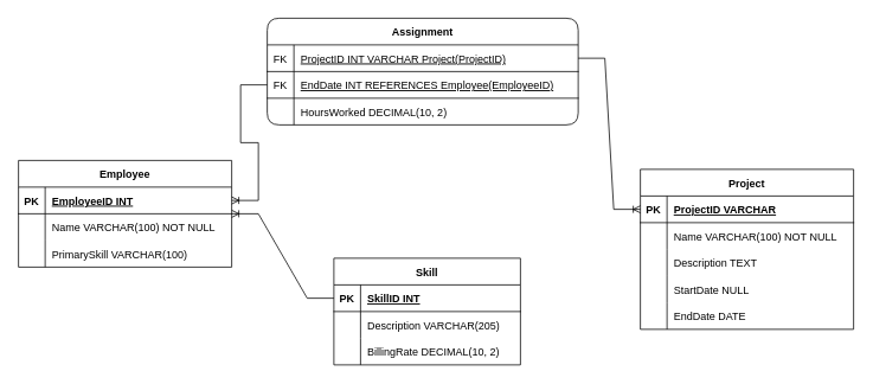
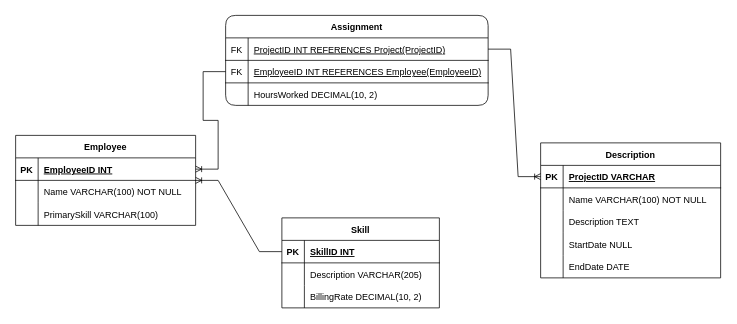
  <mxCell id="0" />
  <mxCell id="1" parent="0" />
  <mxCell id="2" value="Employee" style="shape=table;startSize=30;container=1;collapsible=1;childLayout=tableLayout;fixedRows=1;rowLines=0;fontStyle=1;align=center;resizeLast=1;" vertex="1" parent="1"><mxGeometry x="20" y="180" width="240" height="120" as="geometry" /></mxCell>
  <mxCell id="3" value="" style="shape=tableRow;horizontal=0;startSize=0;swimlaneHead=0;swimlaneBody=0;fillColor=none;collapsible=0;dropTarget=0;points=[[0,0.5],[1,0.5]];portConstraint=eastwest;strokeColor=inherit;top=0;left=0;right=0;bottom=1;" vertex="1" parent="2"><mxGeometry y="30" width="240" height="30" as="geometry" /></mxCell>
  <mxCell id="4" value="PK" style="shape=partialRectangle;overflow=hidden;connectable=0;fillColor=none;strokeColor=inherit;top=0;left=0;bottom=0;right=0;fontStyle=1;" vertex="1" parent="3"><mxGeometry width="30" height="30" as="geometry"><mxRectangle width="30" height="30" as="alternateBounds" /></mxGeometry></mxCell>
  <mxCell id="5" value="EmployeeID INT " style="shape=partialRectangle;overflow=hidden;connectable=0;fillColor=none;align=left;strokeColor=inherit;top=0;left=0;bottom=0;right=0;spacingLeft=6;fontStyle=5;" vertex="1" parent="3"><mxGeometry x="30" width="210" height="30" as="geometry"><mxRectangle width="210" height="30" as="alternateBounds" /></mxGeometry></mxCell>
  <mxCell id="6" value="" style="shape=tableRow;horizontal=0;startSize=0;swimlaneHead=0;swimlaneBody=0;fillColor=none;collapsible=0;dropTarget=0;points=[[0,0.5],[1,0.5]];portConstraint=eastwest;strokeColor=inherit;top=0;left=0;right=0;bottom=0;" vertex="1" parent="2"><mxGeometry y="60" width="240" height="30" as="geometry" /></mxCell>
  <mxCell id="7" value="" style="shape=partialRectangle;overflow=hidden;connectable=0;fillColor=none;strokeColor=inherit;top=0;left=0;bottom=0;right=0;" vertex="1" parent="6"><mxGeometry width="30" height="30" as="geometry"><mxRectangle width="30" height="30" as="alternateBounds" /></mxGeometry></mxCell>
  <mxCell id="8" value="Name VARCHAR(100) NOT NULL" style="shape=partialRectangle;overflow=hidden;connectable=0;fillColor=none;align=left;strokeColor=inherit;top=0;left=0;bottom=0;right=0;spacingLeft=6;" vertex="1" parent="6"><mxGeometry x="30" width="210" height="30" as="geometry"><mxRectangle width="210" height="30" as="alternateBounds" /></mxGeometry></mxCell>
  <mxCell id="9" value="" style="shape=tableRow;horizontal=0;startSize=0;swimlaneHead=0;swimlaneBody=0;fillColor=none;collapsible=0;dropTarget=0;points=[[0,0.5],[1,0.5]];portConstraint=eastwest;strokeColor=inherit;top=0;left=0;right=0;bottom=0;" vertex="1" parent="2"><mxGeometry y="90" width="240" height="30" as="geometry" /></mxCell>
  <mxCell id="10" value="" style="shape=partialRectangle;overflow=hidden;connectable=0;fillColor=none;strokeColor=inherit;top=0;left=0;bottom=0;right=0;" vertex="1" parent="9"><mxGeometry width="30" height="30" as="geometry"><mxRectangle width="30" height="30" as="alternateBounds" /></mxGeometry></mxCell>
  <mxCell id="11" value="PrimarySkill VARCHAR(100)" style="shape=partialRectangle;overflow=hidden;connectable=0;fillColor=none;align=left;strokeColor=inherit;top=0;left=0;bottom=0;right=0;spacingLeft=6;" vertex="1" parent="9"><mxGeometry x="30" width="210" height="30" as="geometry"><mxRectangle width="210" height="30" as="alternateBounds" /></mxGeometry></mxCell>
  <mxCell id="12" value="Skill" style="shape=table;startSize=30;container=1;collapsible=1;childLayout=tableLayout;fixedRows=1;rowLines=0;fontStyle=1;align=center;resizeLast=1;" vertex="1" parent="1"><mxGeometry x="375" y="290" width="210" height="120" as="geometry" /></mxCell>
  <mxCell id="13" value="" style="shape=tableRow;horizontal=0;startSize=0;swimlaneHead=0;swimlaneBody=0;fillColor=none;collapsible=0;dropTarget=0;points=[[0,0.5],[1,0.5]];portConstraint=eastwest;strokeColor=inherit;top=0;left=0;right=0;bottom=1;" vertex="1" parent="12"><mxGeometry y="30" width="210" height="30" as="geometry" /></mxCell>
  <mxCell id="14" value="PK" style="shape=partialRectangle;overflow=hidden;connectable=0;fillColor=none;strokeColor=inherit;top=0;left=0;bottom=0;right=0;fontStyle=1;" vertex="1" parent="13"><mxGeometry width="30" height="30" as="geometry"><mxRectangle width="30" height="30" as="alternateBounds" /></mxGeometry></mxCell>
  <mxCell id="15" value="SkillID INT " style="shape=partialRectangle;overflow=hidden;connectable=0;fillColor=none;align=left;strokeColor=inherit;top=0;left=0;bottom=0;right=0;spacingLeft=6;fontStyle=5;" vertex="1" parent="13"><mxGeometry x="30" width="180" height="30" as="geometry"><mxRectangle width="180" height="30" as="alternateBounds" /></mxGeometry></mxCell>
  <mxCell id="16" value="" style="shape=tableRow;horizontal=0;startSize=0;swimlaneHead=0;swimlaneBody=0;fillColor=none;collapsible=0;dropTarget=0;points=[[0,0.5],[1,0.5]];portConstraint=eastwest;strokeColor=inherit;top=0;left=0;right=0;bottom=0;" vertex="1" parent="12"><mxGeometry y="60" width="210" height="30" as="geometry" /></mxCell>
  <mxCell id="17" value="" style="shape=partialRectangle;overflow=hidden;connectable=0;fillColor=none;strokeColor=inherit;top=0;left=0;bottom=0;right=0;" vertex="1" parent="16"><mxGeometry width="30" height="30" as="geometry"><mxRectangle width="30" height="30" as="alternateBounds" /></mxGeometry></mxCell>
  <mxCell id="18" value="Description VARCHAR(205)" style="shape=partialRectangle;overflow=hidden;connectable=0;fillColor=none;align=left;strokeColor=inherit;top=0;left=0;bottom=0;right=0;spacingLeft=6;" vertex="1" parent="16"><mxGeometry x="30" width="180" height="30" as="geometry"><mxRectangle width="180" height="30" as="alternateBounds" /></mxGeometry></mxCell>
  <mxCell id="19" value="" style="shape=tableRow;horizontal=0;startSize=0;swimlaneHead=0;swimlaneBody=0;fillColor=none;collapsible=0;dropTarget=0;points=[[0,0.5],[1,0.5]];portConstraint=eastwest;strokeColor=inherit;top=0;left=0;right=0;bottom=0;" vertex="1" parent="12"><mxGeometry y="90" width="210" height="30" as="geometry" /></mxCell>
  <mxCell id="20" value="" style="shape=partialRectangle;overflow=hidden;connectable=0;fillColor=none;strokeColor=inherit;top=0;left=0;bottom=0;right=0;" vertex="1" parent="19"><mxGeometry width="30" height="30" as="geometry"><mxRectangle width="30" height="30" as="alternateBounds" /></mxGeometry></mxCell>
  <mxCell id="21" value="BillingRate DECIMAL(10, 2)" style="shape=partialRectangle;overflow=hidden;connectable=0;fillColor=none;align=left;strokeColor=inherit;top=0;left=0;bottom=0;right=0;spacingLeft=6;" vertex="1" parent="19"><mxGeometry x="30" width="180" height="30" as="geometry"><mxRectangle width="180" height="30" as="alternateBounds" /></mxGeometry></mxCell>
- <mxCell id="22" value="Project" style="shape=table;startSize=30;container=1;collapsible=1;childLayout=tableLayout;fixedRows=1;rowLines=0;fontStyle=1;align=center;resizeLast=1;" vertex="1" parent="1"><mxGeometry x="720" y="190" width="240" height="180" as="geometry" /></mxCell>
+ <mxCell id="22" value="Description" style="shape=table;startSize=30;container=1;collapsible=1;childLayout=tableLayout;fixedRows=1;rowLines=0;fontStyle=1;align=center;resizeLast=1;" vertex="1" parent="1"><mxGeometry x="720" y="190" width="240" height="180" as="geometry" /></mxCell>
  <mxCell id="23" value="" style="shape=tableRow;horizontal=0;startSize=0;swimlaneHead=0;swimlaneBody=0;fillColor=none;collapsible=0;dropTarget=0;points=[[0,0.5],[1,0.5]];portConstraint=eastwest;strokeColor=inherit;top=0;left=0;right=0;bottom=1;" vertex="1" parent="22"><mxGeometry y="30" width="240" height="30" as="geometry" /></mxCell>
  <mxCell id="24" value="PK" style="shape=partialRectangle;overflow=hidden;connectable=0;fillColor=none;strokeColor=inherit;top=0;left=0;bottom=0;right=0;fontStyle=1;" vertex="1" parent="23"><mxGeometry width="30" height="30" as="geometry"><mxRectangle width="30" height="30" as="alternateBounds" /></mxGeometry></mxCell>
  <mxCell id="25" value="ProjectID VARCHAR " style="shape=partialRectangle;overflow=hidden;connectable=0;fillColor=none;align=left;strokeColor=inherit;top=0;left=0;bottom=0;right=0;spacingLeft=6;fontStyle=5;" vertex="1" parent="23"><mxGeometry x="30" width="210" height="30" as="geometry"><mxRectangle width="210" height="30" as="alternateBounds" /></mxGeometry></mxCell>
  <mxCell id="26" value="" style="shape=tableRow;horizontal=0;startSize=0;swimlaneHead=0;swimlaneBody=0;fillColor=none;collapsible=0;dropTarget=0;points=[[0,0.5],[1,0.5]];portConstraint=eastwest;strokeColor=inherit;top=0;left=0;right=0;bottom=0;" vertex="1" parent="22"><mxGeometry y="60" width="240" height="30" as="geometry" /></mxCell>
  <mxCell id="27" value="" style="shape=partialRectangle;overflow=hidden;connectable=0;fillColor=none;strokeColor=inherit;top=0;left=0;bottom=0;right=0;" vertex="1" parent="26"><mxGeometry width="30" height="30" as="geometry"><mxRectangle width="30" height="30" as="alternateBounds" /></mxGeometry></mxCell>
  <mxCell id="28" value="Name VARCHAR(100) NOT NULL" style="shape=partialRectangle;overflow=hidden;connectable=0;fillColor=none;align=left;strokeColor=inherit;top=0;left=0;bottom=0;right=0;spacingLeft=6;" vertex="1" parent="26"><mxGeometry x="30" width="210" height="30" as="geometry"><mxRectangle width="210" height="30" as="alternateBounds" /></mxGeometry></mxCell>
  <mxCell id="29" value="" style="shape=tableRow;horizontal=0;startSize=0;swimlaneHead=0;swimlaneBody=0;fillColor=none;collapsible=0;dropTarget=0;points=[[0,0.5],[1,0.5]];portConstraint=eastwest;strokeColor=inherit;top=0;left=0;right=0;bottom=0;" vertex="1" parent="22"><mxGeometry y="90" width="240" height="30" as="geometry" /></mxCell>
  <mxCell id="30" value="" style="shape=partialRectangle;overflow=hidden;connectable=0;fillColor=none;strokeColor=inherit;top=0;left=0;bottom=0;right=0;" vertex="1" parent="29"><mxGeometry width="30" height="30" as="geometry"><mxRectangle width="30" height="30" as="alternateBounds" /></mxGeometry></mxCell>
  <mxCell id="31" value="Description TEXT" style="shape=partialRectangle;overflow=hidden;connectable=0;fillColor=none;align=left;strokeColor=inherit;top=0;left=0;bottom=0;right=0;spacingLeft=6;" vertex="1" parent="29"><mxGeometry x="30" width="210" height="30" as="geometry"><mxRectangle width="210" height="30" as="alternateBounds" /></mxGeometry></mxCell>
  <mxCell id="32" value="" style="shape=tableRow;horizontal=0;startSize=0;swimlaneHead=0;swimlaneBody=0;fillColor=none;collapsible=0;dropTarget=0;points=[[0,0.5],[1,0.5]];portConstraint=eastwest;strokeColor=inherit;top=0;left=0;right=0;bottom=0;" vertex="1" parent="22"><mxGeometry y="120" width="240" height="30" as="geometry" /></mxCell>
  <mxCell id="33" value="" style="shape=partialRectangle;overflow=hidden;connectable=0;fillColor=none;strokeColor=inherit;top=0;left=0;bottom=0;right=0;" vertex="1" parent="32"><mxGeometry width="30" height="30" as="geometry"><mxRectangle width="30" height="30" as="alternateBounds" /></mxGeometry></mxCell>
  <mxCell id="34" value="StartDate NULL" style="shape=partialRectangle;overflow=hidden;connectable=0;fillColor=none;align=left;strokeColor=inherit;top=0;left=0;bottom=0;right=0;spacingLeft=6;" vertex="1" parent="32"><mxGeometry x="30" width="210" height="30" as="geometry"><mxRectangle width="210" height="30" as="alternateBounds" /></mxGeometry></mxCell>
  <mxCell id="35" value="" style="shape=tableRow;horizontal=0;startSize=0;swimlaneHead=0;swimlaneBody=0;fillColor=none;collapsible=0;dropTarget=0;points=[[0,0.5],[1,0.5]];portConstraint=eastwest;strokeColor=inherit;top=0;left=0;right=0;bottom=0;" vertex="1" parent="22"><mxGeometry y="150" width="240" height="30" as="geometry" /></mxCell>
  <mxCell id="36" value="" style="shape=partialRectangle;overflow=hidden;connectable=0;fillColor=none;strokeColor=inherit;top=0;left=0;bottom=0;right=0;" vertex="1" parent="35"><mxGeometry width="30" height="30" as="geometry"><mxRectangle width="30" height="30" as="alternateBounds" /></mxGeometry></mxCell>
  <mxCell id="37" value="EndDate DATE" style="shape=partialRectangle;overflow=hidden;connectable=0;fillColor=none;align=left;strokeColor=inherit;top=0;left=0;bottom=0;right=0;spacingLeft=6;" vertex="1" parent="35"><mxGeometry x="30" width="210" height="30" as="geometry"><mxRectangle width="210" height="30" as="alternateBounds" /></mxGeometry></mxCell>
  <mxCell id="38" value="Assignment" style="shape=table;startSize=30;container=1;collapsible=1;childLayout=tableLayout;fixedRows=1;rowLines=0;fontStyle=1;align=center;resizeLast=1;rounded=1;" vertex="1" parent="1"><mxGeometry x="300" y="20" width="350" height="120" as="geometry" /></mxCell>
  <mxCell id="39" value="" style="shape=tableRow;horizontal=0;startSize=0;swimlaneHead=0;swimlaneBody=0;fillColor=none;collapsible=0;dropTarget=0;points=[[0,0.5],[1,0.5]];portConstraint=eastwest;strokeColor=inherit;top=0;left=0;right=0;bottom=1;" vertex="1" parent="38"><mxGeometry y="30" width="350" height="30" as="geometry" /></mxCell>
  <mxCell id="40" value="FK" style="shape=partialRectangle;overflow=hidden;connectable=0;fillColor=none;strokeColor=inherit;top=0;left=0;bottom=0;right=0;fontStyle=0;" vertex="1" parent="39"><mxGeometry width="30" height="30" as="geometry"><mxRectangle width="30" height="30" as="alternateBounds" /></mxGeometry></mxCell>
- <mxCell id="41" value="ProjectID INT VARCHAR Project(ProjectID)" style="shape=partialRectangle;overflow=hidden;connectable=0;fillColor=none;align=left;strokeColor=inherit;top=0;left=0;bottom=0;right=0;spacingLeft=6;fontStyle=4;" vertex="1" parent="39"><mxGeometry x="30" width="320" height="30" as="geometry"><mxRectangle width="320" height="30" as="alternateBounds" /></mxGeometry></mxCell>
+ <mxCell id="41" value="ProjectID INT REFERENCES Project(ProjectID)" style="shape=partialRectangle;overflow=hidden;connectable=0;fillColor=none;align=left;strokeColor=inherit;top=0;left=0;bottom=0;right=0;spacingLeft=6;fontStyle=4;" vertex="1" parent="39"><mxGeometry x="30" width="320" height="30" as="geometry"><mxRectangle width="320" height="30" as="alternateBounds" /></mxGeometry></mxCell>
  <mxCell id="42" value="" style="shape=tableRow;horizontal=0;startSize=0;swimlaneHead=0;swimlaneBody=0;fillColor=none;collapsible=0;dropTarget=0;points=[[0,0.5],[1,0.5]];portConstraint=eastwest;strokeColor=inherit;top=0;left=0;right=0;bottom=1;" vertex="1" parent="38"><mxGeometry y="60" width="350" height="30" as="geometry" /></mxCell>
  <mxCell id="43" value="FK" style="shape=partialRectangle;overflow=hidden;connectable=0;fillColor=none;strokeColor=inherit;top=0;left=0;bottom=0;right=0;fontStyle=0;" vertex="1" parent="42"><mxGeometry width="30" height="30" as="geometry"><mxRectangle width="30" height="30" as="alternateBounds" /></mxGeometry></mxCell>
- <mxCell id="44" value="EndDate INT REFERENCES Employee(EmployeeID)" style="shape=partialRectangle;overflow=hidden;connectable=0;fillColor=none;align=left;strokeColor=inherit;top=0;left=0;bottom=0;right=0;spacingLeft=6;fontStyle=4;" vertex="1" parent="42"><mxGeometry x="30" width="320" height="30" as="geometry"><mxRectangle width="320" height="30" as="alternateBounds" /></mxGeometry></mxCell>
+ <mxCell id="44" value="EmployeeID INT REFERENCES Employee(EmployeeID)" style="shape=partialRectangle;overflow=hidden;connectable=0;fillColor=none;align=left;strokeColor=inherit;top=0;left=0;bottom=0;right=0;spacingLeft=6;fontStyle=4;" vertex="1" parent="42"><mxGeometry x="30" width="320" height="30" as="geometry"><mxRectangle width="320" height="30" as="alternateBounds" /></mxGeometry></mxCell>
  <mxCell id="45" value="" style="shape=tableRow;horizontal=0;startSize=0;swimlaneHead=0;swimlaneBody=0;fillColor=none;collapsible=0;dropTarget=0;points=[[0,0.5],[1,0.5]];portConstraint=eastwest;strokeColor=inherit;top=0;left=0;right=0;bottom=0;" vertex="1" parent="38"><mxGeometry y="90" width="350" height="30" as="geometry" /></mxCell>
  <mxCell id="46" value="" style="shape=partialRectangle;overflow=hidden;connectable=0;fillColor=none;strokeColor=inherit;top=0;left=0;bottom=0;right=0;" vertex="1" parent="45"><mxGeometry width="30" height="30" as="geometry"><mxRectangle width="30" height="30" as="alternateBounds" /></mxGeometry></mxCell>
  <mxCell id="47" value="HoursWorked DECIMAL(10, 2)" style="shape=partialRectangle;overflow=hidden;connectable=0;fillColor=none;align=left;strokeColor=inherit;top=0;left=0;bottom=0;right=0;spacingLeft=6;" vertex="1" parent="45"><mxGeometry x="30" width="320" height="30" as="geometry"><mxRectangle width="320" height="30" as="alternateBounds" /></mxGeometry></mxCell>
  <mxCell id="48" value="" style="edgeStyle=entityRelationEdgeStyle;fontSize=12;html=1;endArrow=ERoneToMany;rounded=0;exitX=0;exitY=0.5;exitDx=0;exitDy=0;entryX=1;entryY=0.5;entryDx=0;entryDy=0;" edge="1" parent="1" source="42" target="3"><mxGeometry width="100" height="100" relative="1" as="geometry"><mxPoint x="440" y="370" as="sourcePoint" /><mxPoint x="540" y="270" as="targetPoint" /></mxGeometry></mxCell>
  <mxCell id="49" value="" style="edgeStyle=entityRelationEdgeStyle;fontSize=12;html=1;endArrow=ERoneToMany;rounded=0;exitX=1;exitY=0.5;exitDx=0;exitDy=0;entryX=0;entryY=0.5;entryDx=0;entryDy=0;" edge="1" parent="1" source="39" target="23"><mxGeometry width="100" height="100" relative="1" as="geometry"><mxPoint x="440" y="370" as="sourcePoint" /><mxPoint x="540" y="270" as="targetPoint" /></mxGeometry></mxCell>
  <mxCell id="50" value="" style="edgeStyle=entityRelationEdgeStyle;fontSize=12;html=1;endArrow=ERoneToMany;rounded=0;exitX=0;exitY=0.5;exitDx=0;exitDy=0;" edge="1" parent="1" source="13" target="2"><mxGeometry width="100" height="100" relative="1" as="geometry"><mxPoint x="440" y="370" as="sourcePoint" /><mxPoint x="540" y="270" as="targetPoint" /></mxGeometry></mxCell>
